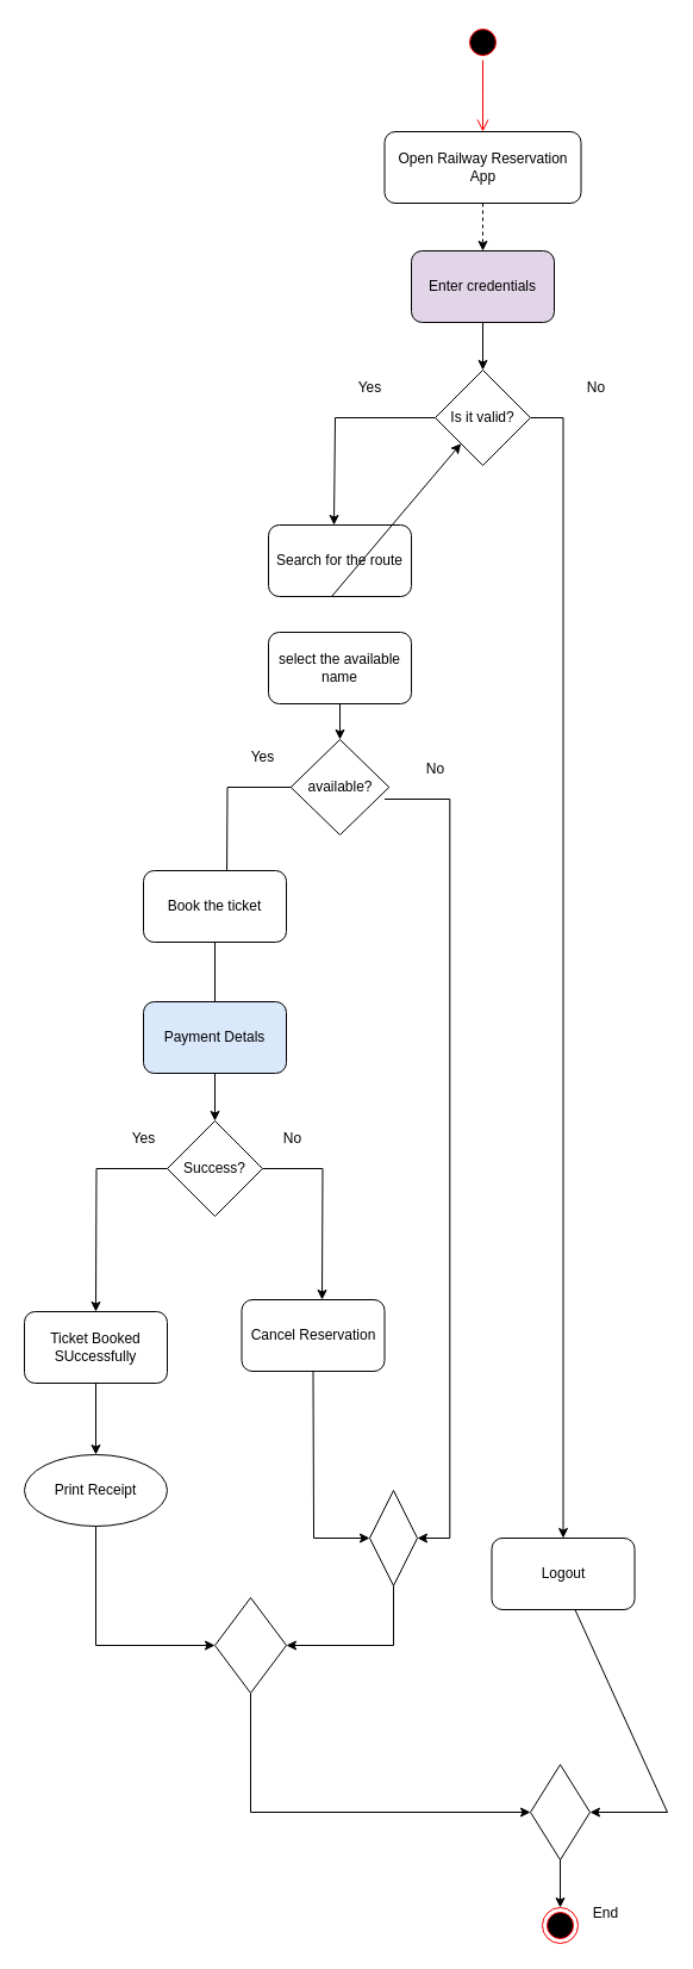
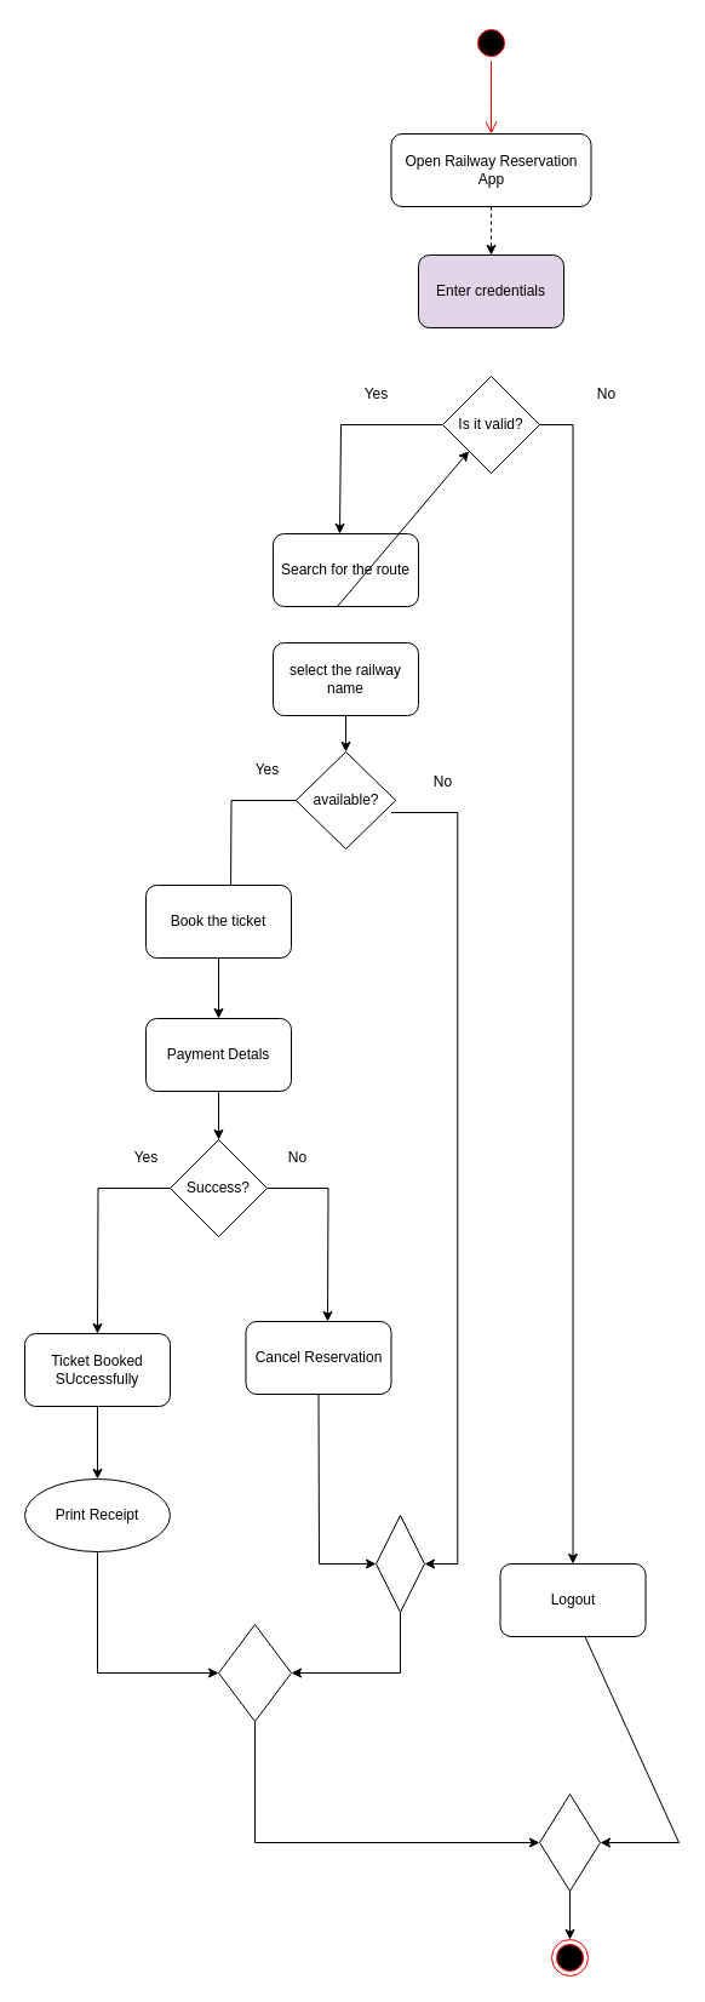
  <mxCell id="0" />
  <mxCell id="1" parent="0" />
  <mxCell id="2" value="" style="ellipse;html=1;shape=startState;fillColor=#000000;strokeColor=#ff0000;" vertex="1" parent="1"><mxGeometry x="390" y="20" width="30" height="30" as="geometry" /></mxCell>
  <mxCell id="3" value="" style="edgeStyle=orthogonalEdgeStyle;html=1;verticalAlign=bottom;endArrow=open;endSize=8;strokeColor=#ff0000;rounded=0;" edge="1" source="2" parent="1"><mxGeometry relative="1" as="geometry"><mxPoint x="405" y="110" as="targetPoint" /></mxGeometry></mxCell>
  <mxCell id="4" value="Open Railway Reservation App" style="rounded=1;whiteSpace=wrap;html=1;" vertex="1" parent="1"><mxGeometry x="322.5" y="110" width="165" height="60" as="geometry" /></mxCell>
  <mxCell id="5" value="Enter credentials" style="rounded=1;whiteSpace=wrap;html=1;fillColor=#e1d5e7;" vertex="1" parent="1"><mxGeometry x="345" y="210" width="120" height="60" as="geometry" /></mxCell>
  <mxCell id="6" value="" style="endArrow=classic;html=1;rounded=0;exitX=0.5;exitY=1;exitDx=0;exitDy=0;entryX=0.5;entryY=0;entryDx=0;entryDy=0;dashed=1;" edge="1" parent="1" source="4" target="5"><mxGeometry width="50" height="50" relative="1" as="geometry"><mxPoint x="360" y="280" as="sourcePoint" /><mxPoint x="410" y="210" as="targetPoint" /></mxGeometry></mxCell>
  <mxCell id="7" style="edgeStyle=orthogonalEdgeStyle;rounded=0;orthogonalLoop=1;jettySize=auto;html=1;exitX=1;exitY=0.5;exitDx=0;exitDy=0;entryX=0.5;entryY=0;entryDx=0;entryDy=0;" edge="1" parent="1" source="9" target="35"><mxGeometry relative="1" as="geometry"><mxPoint x="540" y="1070" as="targetPoint" /></mxGeometry></mxCell>
  <mxCell id="8" style="edgeStyle=orthogonalEdgeStyle;rounded=0;orthogonalLoop=1;jettySize=auto;html=1;" edge="1" parent="1" source="9"><mxGeometry relative="1" as="geometry"><mxPoint x="280" y="440" as="targetPoint" /><Array as="points"><mxPoint x="281" y="350" /></Array></mxGeometry></mxCell>
  <mxCell id="9" value="Is it valid?" style="rhombus;whiteSpace=wrap;html=1;" vertex="1" parent="1"><mxGeometry x="365" y="310" width="80" height="80" as="geometry" /></mxCell>
- <mxCell id="10" value="" style="endArrow=classic;html=1;rounded=0;exitX=0.5;exitY=1;exitDx=0;exitDy=0;entryX=0.5;entryY=0;entryDx=0;entryDy=0;" edge="1" parent="1" source="5" target="9"><mxGeometry width="50" height="50" relative="1" as="geometry"><mxPoint x="360" y="360" as="sourcePoint" /><mxPoint x="410" y="310" as="targetPoint" /></mxGeometry></mxCell>
  <mxCell id="11" value="Search for the route" style="rounded=1;whiteSpace=wrap;html=1;" vertex="1" parent="1"><mxGeometry x="225" y="440" width="120" height="60" as="geometry" /></mxCell>
- <mxCell id="12" value="select the available name" style="rounded=1;whiteSpace=wrap;html=1;" vertex="1" parent="1"><mxGeometry x="225" y="530" width="120" height="60" as="geometry" /></mxCell>
+ <mxCell id="12" value="select the railway name" style="rounded=1;whiteSpace=wrap;html=1;" vertex="1" parent="1"><mxGeometry x="225" y="530" width="120" height="60" as="geometry" /></mxCell>
  <mxCell id="13" value="" style="endArrow=classic;html=1;rounded=0;exitX=0.442;exitY=1;exitDx=0;exitDy=0;exitPerimeter=0;" edge="1" parent="1" source="11" target="9"><mxGeometry width="50" height="50" relative="1" as="geometry"><mxPoint x="360" y="660" as="sourcePoint" /><mxPoint x="410" y="610" as="targetPoint" /></mxGeometry></mxCell>
  <mxCell id="14" style="edgeStyle=orthogonalEdgeStyle;rounded=0;orthogonalLoop=1;jettySize=auto;html=1;" edge="1" parent="1" source="16"><mxGeometry relative="1" as="geometry"><mxPoint x="190" y="740" as="targetPoint" /></mxGeometry></mxCell>
  <mxCell id="15" style="edgeStyle=orthogonalEdgeStyle;rounded=0;orthogonalLoop=1;jettySize=auto;html=1;" edge="1" parent="1"><mxGeometry relative="1" as="geometry"><mxPoint x="350" y="1290" as="targetPoint" /><mxPoint x="322.5" y="670" as="sourcePoint" /><Array as="points"><mxPoint x="377.25" y="670" /></Array></mxGeometry></mxCell>
  <mxCell id="16" value="available?" style="rhombus;whiteSpace=wrap;html=1;" vertex="1" parent="1"><mxGeometry x="243.75" y="620" width="82.5" height="80" as="geometry" /></mxCell>
  <mxCell id="17" value="Book the ticket" style="rounded=1;whiteSpace=wrap;html=1;" vertex="1" parent="1"><mxGeometry x="120" y="730" width="120" height="60" as="geometry" /></mxCell>
  <mxCell id="18" value="Yes" style="text;html=1;align=center;verticalAlign=middle;resizable=0;points=[];autosize=1;strokeColor=none;fillColor=none;" vertex="1" parent="1"><mxGeometry x="290" y="310" width="40" height="30" as="geometry" /></mxCell>
  <mxCell id="19" value="No" style="text;html=1;align=center;verticalAlign=middle;resizable=0;points=[];autosize=1;strokeColor=none;fillColor=none;" vertex="1" parent="1"><mxGeometry x="480" y="310" width="40" height="30" as="geometry" /></mxCell>
  <mxCell id="20" value="" style="endArrow=classic;html=1;rounded=0;exitX=0.5;exitY=1;exitDx=0;exitDy=0;entryX=0.5;entryY=0;entryDx=0;entryDy=0;" edge="1" parent="1" source="12" target="16"><mxGeometry width="50" height="50" relative="1" as="geometry"><mxPoint x="360" y="560" as="sourcePoint" /><mxPoint x="290" y="610" as="targetPoint" /></mxGeometry></mxCell>
- <mxCell id="21" value="Payment Detals" style="rounded=1;whiteSpace=wrap;html=1;fillColor=#dae8fc;" vertex="1" parent="1"><mxGeometry x="120" y="840" width="120" height="60" as="geometry" /></mxCell>
- <mxCell id="22" value="" style="endArrow=none;html=1;rounded=0;exitX=0.5;exitY=1;exitDx=0;exitDy=0;entryX=0.5;entryY=0;entryDx=0;entryDy=0;" edge="1" parent="1" source="17" target="21"><mxGeometry width="50" height="50" relative="1" as="geometry"><mxPoint x="360" y="860" as="sourcePoint" /><mxPoint x="410" y="810" as="targetPoint" /></mxGeometry></mxCell>
+ <mxCell id="21" value="Payment Detals" style="rounded=1;whiteSpace=wrap;html=1;" vertex="1" parent="1"><mxGeometry x="120" y="840" width="120" height="60" as="geometry" /></mxCell>
+ <mxCell id="22" value="" style="endArrow=classic;html=1;rounded=0;exitX=0.5;exitY=1;exitDx=0;exitDy=0;entryX=0.5;entryY=0;entryDx=0;entryDy=0;" edge="1" parent="1" source="17" target="21"><mxGeometry width="50" height="50" relative="1" as="geometry"><mxPoint x="360" y="860" as="sourcePoint" /><mxPoint x="410" y="810" as="targetPoint" /></mxGeometry></mxCell>
  <mxCell id="23" value="Yes" style="text;html=1;align=center;verticalAlign=middle;resizable=0;points=[];autosize=1;strokeColor=none;fillColor=none;" vertex="1" parent="1"><mxGeometry x="200" y="620" width="40" height="30" as="geometry" /></mxCell>
  <mxCell id="24" value="No" style="text;html=1;align=center;verticalAlign=middle;resizable=0;points=[];autosize=1;strokeColor=none;fillColor=none;" vertex="1" parent="1"><mxGeometry x="345" y="630" width="40" height="30" as="geometry" /></mxCell>
  <mxCell id="25" style="edgeStyle=orthogonalEdgeStyle;rounded=0;orthogonalLoop=1;jettySize=auto;html=1;" edge="1" parent="1" source="27"><mxGeometry relative="1" as="geometry"><mxPoint x="80" y="1100" as="targetPoint" /></mxGeometry></mxCell>
  <mxCell id="26" style="edgeStyle=orthogonalEdgeStyle;rounded=0;orthogonalLoop=1;jettySize=auto;html=1;" edge="1" parent="1" source="27"><mxGeometry relative="1" as="geometry"><mxPoint x="270" y="1090" as="targetPoint" /></mxGeometry></mxCell>
  <mxCell id="27" value="Success?" style="rhombus;whiteSpace=wrap;html=1;" vertex="1" parent="1"><mxGeometry x="140" y="940" width="80" height="80" as="geometry" /></mxCell>
  <mxCell id="28" value="" style="endArrow=classic;html=1;rounded=0;exitX=0.5;exitY=1;exitDx=0;exitDy=0;entryX=0.5;entryY=0;entryDx=0;entryDy=0;" edge="1" parent="1" source="21" target="27"><mxGeometry width="50" height="50" relative="1" as="geometry"><mxPoint x="360" y="820" as="sourcePoint" /><mxPoint x="410" y="770" as="targetPoint" /></mxGeometry></mxCell>
  <mxCell id="29" value="Yes" style="text;html=1;align=center;verticalAlign=middle;resizable=0;points=[];autosize=1;strokeColor=none;fillColor=none;" vertex="1" parent="1"><mxGeometry x="100" y="940" width="40" height="30" as="geometry" /></mxCell>
  <mxCell id="30" value="No" style="text;html=1;align=center;verticalAlign=middle;resizable=0;points=[];autosize=1;strokeColor=none;fillColor=none;" vertex="1" parent="1"><mxGeometry x="225" y="940" width="40" height="30" as="geometry" /></mxCell>
  <mxCell id="31" value="Ticket Booked SUccessfully" style="rounded=1;whiteSpace=wrap;html=1;" vertex="1" parent="1"><mxGeometry x="20" y="1100" width="120" height="60" as="geometry" /></mxCell>
  <mxCell id="32" value="Cancel Reservation" style="rounded=1;whiteSpace=wrap;html=1;" vertex="1" parent="1"><mxGeometry x="202.5" y="1090" width="120" height="60" as="geometry" /></mxCell>
  <mxCell id="33" value="" style="endArrow=classic;html=1;rounded=0;exitX=0.5;exitY=1;exitDx=0;exitDy=0;entryX=0.125;entryY=0.6;entryDx=0;entryDy=0;entryPerimeter=0;" edge="1" parent="1" source="32"><mxGeometry width="50" height="50" relative="1" as="geometry"><mxPoint x="360" y="1220" as="sourcePoint" /><mxPoint x="310" y="1290" as="targetPoint" /><Array as="points"><mxPoint x="263" y="1290" /></Array></mxGeometry></mxCell>
  <mxCell id="34" value="" style="rhombus;whiteSpace=wrap;html=1;" vertex="1" parent="1"><mxGeometry x="310" y="1250" width="40" height="80" as="geometry" /></mxCell>
  <mxCell id="35" value="Logout" style="rounded=1;whiteSpace=wrap;html=1;" vertex="1" parent="1"><mxGeometry x="412.5" y="1290" width="120" height="60" as="geometry" /></mxCell>
  <mxCell id="36" value="" style="endArrow=none;html=1;rounded=0;exitX=0.5;exitY=1;exitDx=0;exitDy=0;" edge="1" parent="1" source="34"><mxGeometry width="50" height="50" relative="1" as="geometry"><mxPoint x="380" y="1320" as="sourcePoint" /><mxPoint x="330" y="1380" as="targetPoint" /></mxGeometry></mxCell>
  <mxCell id="37" value="" style="endArrow=classic;html=1;rounded=0;entryX=1;entryY=0.5;entryDx=0;entryDy=0;" edge="1" parent="1" target="45"><mxGeometry width="50" height="50" relative="1" as="geometry"><mxPoint x="330" y="1380" as="sourcePoint" /><mxPoint x="440" y="1410" as="targetPoint" /></mxGeometry></mxCell>
  <mxCell id="38" value="" style="endArrow=none;html=1;rounded=0;exitX=0.583;exitY=1;exitDx=0;exitDy=0;exitPerimeter=0;" edge="1" parent="1" source="35"><mxGeometry width="50" height="50" relative="1" as="geometry"><mxPoint x="380" y="1320" as="sourcePoint" /><mxPoint x="560" y="1520" as="targetPoint" /></mxGeometry></mxCell>
  <mxCell id="39" value="" style="endArrow=classic;html=1;rounded=0;entryX=1;entryY=0.5;entryDx=0;entryDy=0;" edge="1" parent="1" target="40"><mxGeometry width="50" height="50" relative="1" as="geometry"><mxPoint x="560" y="1520" as="sourcePoint" /><mxPoint x="490" y="1410" as="targetPoint" /></mxGeometry></mxCell>
  <mxCell id="40" value="" style="rhombus;whiteSpace=wrap;html=1;" vertex="1" parent="1"><mxGeometry x="445" y="1480" width="50" height="80" as="geometry" /></mxCell>
  <mxCell id="41" value="" style="ellipse;html=1;shape=endState;fillColor=#000000;strokeColor=#ff0000;" vertex="1" parent="1"><mxGeometry x="455" y="1600" width="30" height="30" as="geometry" /></mxCell>
- <mxCell id="42" value="End" style="text;html=1;align=center;verticalAlign=middle;resizable=0;points=[];autosize=1;strokeColor=none;fillColor=none;" vertex="1" parent="1"><mxGeometry x="487.5" y="1590" width="40" height="30" as="geometry" /></mxCell>
  <mxCell id="43" value="Print Receipt" style="ellipse;whiteSpace=wrap;html=1;" vertex="1" parent="1"><mxGeometry x="20" y="1220" width="120" height="60" as="geometry" /></mxCell>
  <mxCell id="44" value="" style="endArrow=classic;html=1;rounded=0;exitX=0.5;exitY=1;exitDx=0;exitDy=0;entryX=0.5;entryY=0;entryDx=0;entryDy=0;" edge="1" parent="1" source="31" target="43"><mxGeometry width="50" height="50" relative="1" as="geometry"><mxPoint x="380" y="1320" as="sourcePoint" /><mxPoint x="430" y="1270" as="targetPoint" /></mxGeometry></mxCell>
  <mxCell id="45" value="" style="rhombus;whiteSpace=wrap;html=1;" vertex="1" parent="1"><mxGeometry x="180" y="1340" width="60" height="80" as="geometry" /></mxCell>
  <mxCell id="46" value="" style="endArrow=classic;html=1;rounded=0;" edge="1" parent="1" target="45"><mxGeometry width="50" height="50" relative="1" as="geometry"><mxPoint x="80" y="1380" as="sourcePoint" /><mxPoint x="430" y="1150" as="targetPoint" /></mxGeometry></mxCell>
  <mxCell id="47" value="" style="endArrow=none;html=1;rounded=0;entryX=0.5;entryY=1;entryDx=0;entryDy=0;" edge="1" parent="1" target="43"><mxGeometry width="50" height="50" relative="1" as="geometry"><mxPoint x="80" y="1380" as="sourcePoint" /><mxPoint x="430" y="1150" as="targetPoint" /></mxGeometry></mxCell>
  <mxCell id="48" value="" style="endArrow=classic;html=1;rounded=0;exitX=0.5;exitY=1;exitDx=0;exitDy=0;" edge="1" parent="1" source="45"><mxGeometry width="50" height="50" relative="1" as="geometry"><mxPoint x="235" y="1360" as="sourcePoint" /><mxPoint x="445" y="1520" as="targetPoint" /><Array as="points"><mxPoint x="210" y="1520" /></Array></mxGeometry></mxCell>
  <mxCell id="49" value="" style="endArrow=classic;html=1;rounded=0;exitX=0.5;exitY=1;exitDx=0;exitDy=0;" edge="1" parent="1" source="40"><mxGeometry width="50" height="50" relative="1" as="geometry"><mxPoint x="380" y="1440" as="sourcePoint" /><mxPoint x="470" y="1600" as="targetPoint" /></mxGeometry></mxCell>
